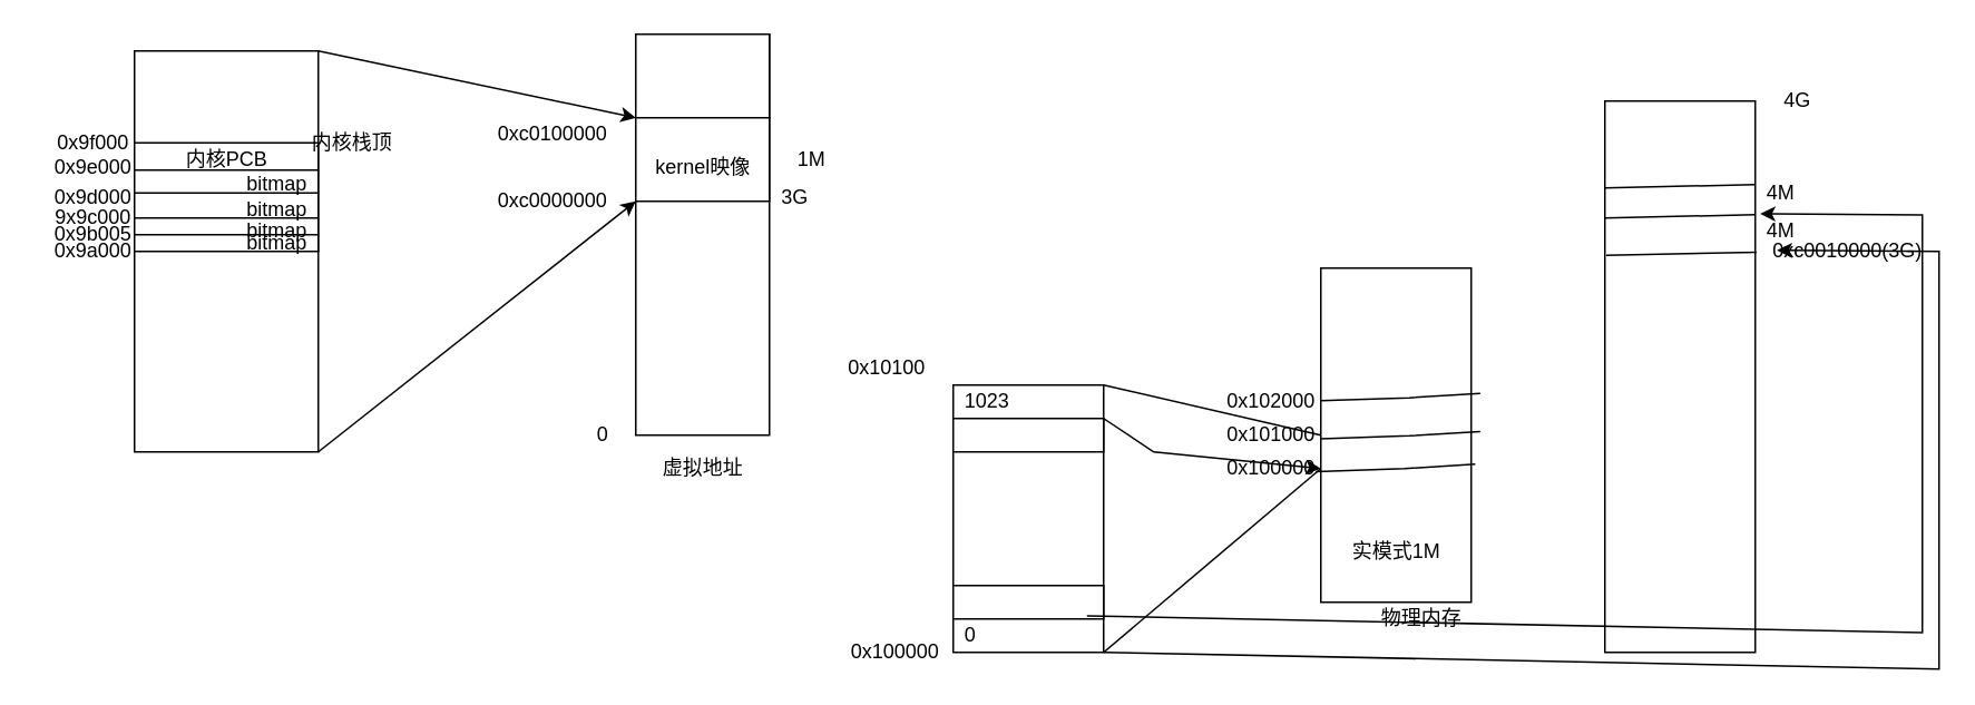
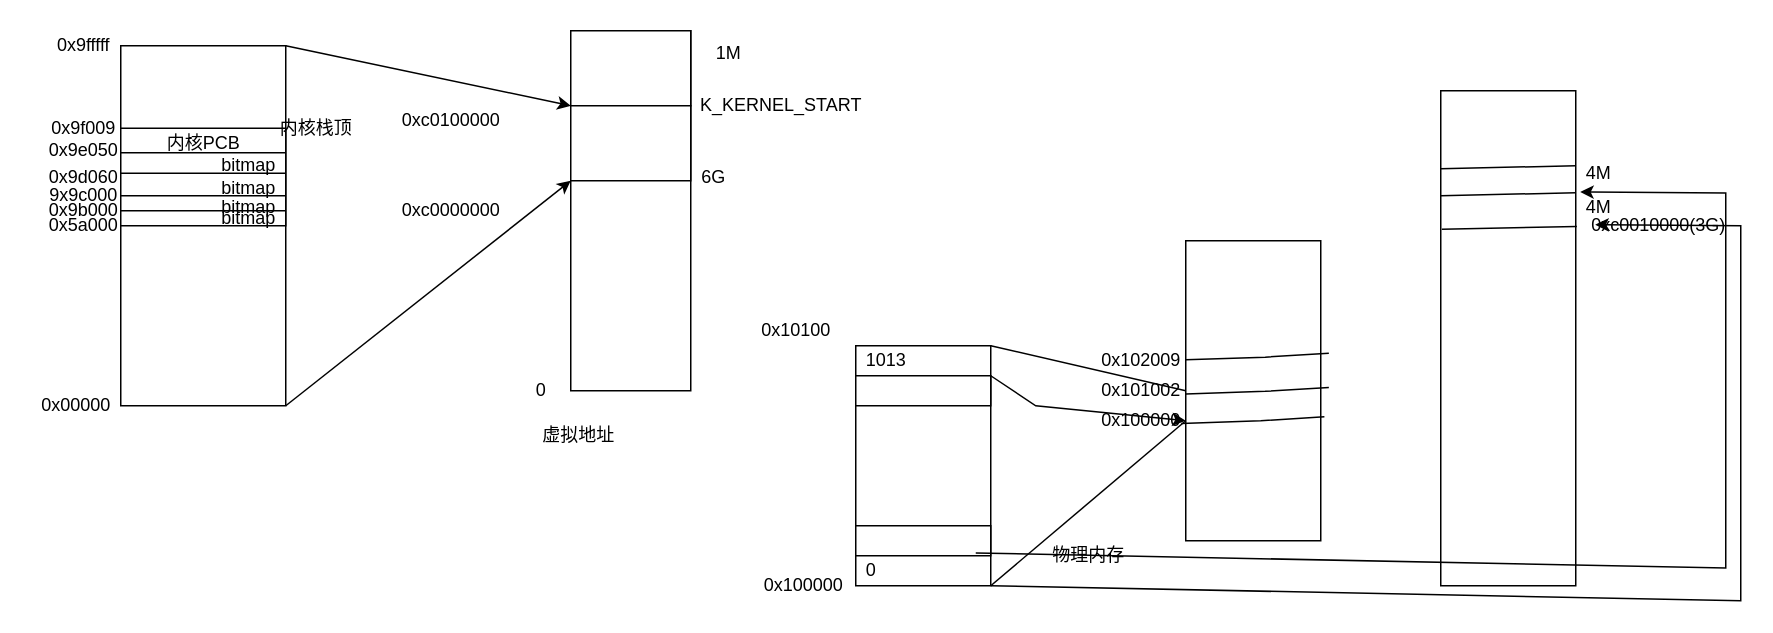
  <mxCell id="0" />
  <mxCell id="1" parent="0" />
  <mxCell id="2" value="" style="rounded=0;whiteSpace=wrap;html=1;" vertex="1" parent="1"><mxGeometry x="380" y="20" width="80" height="240" as="geometry" /></mxCell>
  <mxCell id="3" value="" style="rounded=0;whiteSpace=wrap;html=1;" vertex="1" parent="1"><mxGeometry x="380" y="20" width="80" height="50" as="geometry" /></mxCell>
- <mxCell id="4" value="1M" style="text;html=1;align=center;verticalAlign=middle;resizable=0;points=[];autosize=1;strokeColor=none;fillColor=none;" vertex="1" parent="1"><mxGeometry x="470" y="85" width="30" height="20" as="geometry" /></mxCell>
- <mxCell id="5" value="0xc0000000" style="text;html=1;align=center;verticalAlign=middle;resizable=0;points=[];autosize=1;strokeColor=none;fillColor=none;" vertex="1" parent="1"><mxGeometry x="290" y="110" width="80" height="20" as="geometry" /></mxCell>
+ <mxCell id="4" value="1M" style="text;html=1;align=center;verticalAlign=middle;resizable=0;points=[];autosize=1;strokeColor=none;fillColor=none;" vertex="1" parent="1"><mxGeometry x="470" y="25" width="30" height="20" as="geometry" /></mxCell>
+ <mxCell id="5" value="0xc0000000" style="text;html=1;align=center;verticalAlign=middle;resizable=0;points=[];autosize=1;strokeColor=none;fillColor=none;" vertex="1" parent="1"><mxGeometry x="260" y="130" width="80" height="20" as="geometry" /></mxCell>
  <mxCell id="6" value="" style="rounded=0;whiteSpace=wrap;html=1;" vertex="1" parent="1"><mxGeometry x="380" y="70" width="80" height="50" as="geometry" /></mxCell>
- <mxCell id="7" value="3G" style="text;html=1;align=center;verticalAlign=middle;resizable=0;points=[];autosize=1;strokeColor=none;fillColor=none;" vertex="1" parent="1"><mxGeometry x="460" y="107.5" width="30" height="20" as="geometry" /></mxCell>
+ <mxCell id="7" value="6G" style="text;html=1;align=center;verticalAlign=middle;resizable=0;points=[];autosize=1;strokeColor=none;fillColor=none;" vertex="1" parent="1"><mxGeometry x="460" y="107.5" width="30" height="20" as="geometry" /></mxCell>
  <mxCell id="8" value="0" style="text;html=1;align=center;verticalAlign=middle;resizable=0;points=[];autosize=1;strokeColor=none;fillColor=none;" vertex="1" parent="1"><mxGeometry x="350" y="250" width="20" height="20" as="geometry" /></mxCell>
- <mxCell id="9" value="虚拟地址" style="text;html=1;align=center;verticalAlign=middle;resizable=0;points=[];autosize=1;strokeColor=none;fillColor=none;" vertex="1" parent="1"><mxGeometry x="390" y="270" width="60" height="20" as="geometry" /></mxCell>
- <mxCell id="10" value="kernel映像" style="text;html=1;align=center;verticalAlign=middle;resizable=0;points=[];autosize=1;strokeColor=none;fillColor=none;" vertex="1" parent="1"><mxGeometry x="385" y="90" width="70" height="20" as="geometry" /></mxCell>
- <mxCell id="11" value="0xc0100000" style="text;html=1;align=center;verticalAlign=middle;resizable=0;points=[];autosize=1;strokeColor=none;fillColor=none;" vertex="1" parent="1"><mxGeometry x="290" y="70" width="80" height="20" as="geometry" /></mxCell>
+ <mxCell id="9" value="虚拟地址" style="text;html=1;align=center;verticalAlign=middle;resizable=0;points=[];autosize=1;strokeColor=none;fillColor=none;" vertex="1" parent="1"><mxGeometry x="355" y="280" width="60" height="20" as="geometry" /></mxCell>
+ <mxCell id="11" value="0xc0100000" style="text;html=1;align=center;verticalAlign=middle;resizable=0;points=[];autosize=1;strokeColor=none;fillColor=none;" vertex="1" parent="1"><mxGeometry x="260" y="70" width="80" height="20" as="geometry" /></mxCell>
+ <mxCell id="12" value="K_KERNEL_START" style="text;html=1;align=center;verticalAlign=middle;resizable=0;points=[];autosize=1;strokeColor=none;fillColor=none;" vertex="1" parent="1"><mxGeometry x="460" y="60" width="120" height="20" as="geometry" /></mxCell>
  <mxCell id="13" value="" style="rounded=0;whiteSpace=wrap;html=1;" vertex="1" parent="1"><mxGeometry x="80" y="30" width="110" height="240" as="geometry" /></mxCell>
+ <mxCell id="14" value="0x9fffff" style="text;html=1;align=center;verticalAlign=middle;resizable=0;points=[];autosize=1;strokeColor=none;fillColor=none;" vertex="1" parent="1"><mxGeometry x="30" y="20" width="50" height="20" as="geometry" /></mxCell>
+ <mxCell id="15" value="0x00000" style="text;html=1;align=center;verticalAlign=middle;resizable=0;points=[];autosize=1;strokeColor=none;fillColor=none;" vertex="1" parent="1"><mxGeometry y="260" width="60" height="20" as="geometry" x="20" /></mxCell>
  <mxCell id="16" value="" style="endArrow=classic;html=1;rounded=0;exitX=1;exitY=0;exitDx=0;exitDy=0;entryX=0;entryY=0;entryDx=0;entryDy=0;" edge="1" parent="1" source="13" target="6"><mxGeometry width="50" height="50" relative="1" as="geometry"><mxPoint x="320" y="160" as="sourcePoint" /><mxPoint x="370" y="110" as="targetPoint" /></mxGeometry></mxCell>
  <mxCell id="17" value="" style="endArrow=classic;html=1;rounded=0;exitX=1;exitY=1;exitDx=0;exitDy=0;entryX=0;entryY=1;entryDx=0;entryDy=0;" edge="1" parent="1" source="13" target="6"><mxGeometry width="50" height="50" relative="1" as="geometry"><mxPoint x="320" y="160" as="sourcePoint" /><mxPoint x="370" y="110" as="targetPoint" /></mxGeometry></mxCell>
  <mxCell id="18" value="" style="rounded=0;whiteSpace=wrap;html=1;" vertex="1" parent="1"><mxGeometry x="80" y="85" width="110" height="65" as="geometry" /></mxCell>
- <mxCell id="19" value="0x9f000" style="text;html=1;align=center;verticalAlign=middle;resizable=0;points=[];autosize=1;strokeColor=none;fillColor=none;" vertex="1" parent="1"><mxGeometry x="25" y="75" width="60" height="20" as="geometry" /></mxCell>
- <mxCell id="20" value="0x9a000" style="text;html=1;align=center;verticalAlign=middle;resizable=0;points=[];autosize=1;strokeColor=none;fillColor=none;" vertex="1" parent="1"><mxGeometry x="25" y="140" width="60" height="20" as="geometry" /></mxCell>
+ <mxCell id="19" value="0x9f009" style="text;html=1;align=center;verticalAlign=middle;resizable=0;points=[];autosize=1;strokeColor=none;fillColor=none;" vertex="1" parent="1"><mxGeometry x="25" y="75" width="60" height="20" as="geometry" /></mxCell>
+ <mxCell id="20" value="0x5a000" style="text;html=1;align=center;verticalAlign=middle;resizable=0;points=[];autosize=1;strokeColor=none;fillColor=none;" vertex="1" parent="1"><mxGeometry x="25" y="140" width="60" height="20" as="geometry" /></mxCell>
  <mxCell id="21" value="" style="endArrow=none;html=1;rounded=0;exitX=0;exitY=0.25;exitDx=0;exitDy=0;entryX=1;entryY=0.25;entryDx=0;entryDy=0;" edge="1" parent="1" source="18" target="18"><mxGeometry width="50" height="50" relative="1" as="geometry"><mxPoint x="130" y="160" as="sourcePoint" /><mxPoint x="180" y="110" as="targetPoint" /></mxGeometry></mxCell>
  <mxCell id="22" value="" style="endArrow=none;html=1;rounded=0;exitX=0;exitY=0.25;exitDx=0;exitDy=0;entryX=1;entryY=0.25;entryDx=0;entryDy=0;" edge="1" parent="1"><mxGeometry width="50" height="50" relative="1" as="geometry"><mxPoint x="80" y="115" as="sourcePoint" /><mxPoint x="190" y="115" as="targetPoint" /></mxGeometry></mxCell>
  <mxCell id="23" value="" style="endArrow=none;html=1;rounded=0;exitX=0;exitY=0.25;exitDx=0;exitDy=0;entryX=1;entryY=0.25;entryDx=0;entryDy=0;" edge="1" parent="1"><mxGeometry width="50" height="50" relative="1" as="geometry"><mxPoint x="80" y="140" as="sourcePoint" /><mxPoint x="190" y="140" as="targetPoint" /></mxGeometry></mxCell>
  <mxCell id="24" value="" style="endArrow=none;html=1;rounded=0;exitX=0;exitY=0.25;exitDx=0;exitDy=0;entryX=1;entryY=0.25;entryDx=0;entryDy=0;" edge="1" parent="1"><mxGeometry width="50" height="50" relative="1" as="geometry"><mxPoint x="80" y="130" as="sourcePoint" /><mxPoint x="190" y="130" as="targetPoint" /></mxGeometry></mxCell>
- <mxCell id="25" value="0x9b005" style="text;html=1;align=center;verticalAlign=middle;resizable=0;points=[];autosize=1;strokeColor=none;fillColor=none;" vertex="1" parent="1"><mxGeometry x="25" y="130" width="60" height="20" as="geometry" /></mxCell>
+ <mxCell id="25" value="0x9b000" style="text;html=1;align=center;verticalAlign=middle;resizable=0;points=[];autosize=1;strokeColor=none;fillColor=none;" vertex="1" parent="1"><mxGeometry x="25" y="130" width="60" height="20" as="geometry" /></mxCell>
  <mxCell id="26" value="9x9c000" style="text;html=1;align=center;verticalAlign=middle;resizable=0;points=[];autosize=1;strokeColor=none;fillColor=none;" vertex="1" parent="1"><mxGeometry x="25" y="120" width="60" height="20" as="geometry" /></mxCell>
- <mxCell id="27" value="0x9d000" style="text;html=1;align=center;verticalAlign=middle;resizable=0;points=[];autosize=1;strokeColor=none;fillColor=none;" vertex="1" parent="1"><mxGeometry x="25" y="107.5" width="60" height="20" as="geometry" /></mxCell>
- <mxCell id="28" value="0x9e000" style="text;html=1;align=center;verticalAlign=middle;resizable=0;points=[];autosize=1;strokeColor=none;fillColor=none;" vertex="1" parent="1"><mxGeometry x="25" y="90" width="60" height="20" as="geometry" /></mxCell>
+ <mxCell id="27" value="0x9d060" style="text;html=1;align=center;verticalAlign=middle;resizable=0;points=[];autosize=1;strokeColor=none;fillColor=none;" vertex="1" parent="1"><mxGeometry x="25" y="107.5" width="60" height="20" as="geometry" /></mxCell>
+ <mxCell id="28" value="0x9e050" style="text;html=1;align=center;verticalAlign=middle;resizable=0;points=[];autosize=1;strokeColor=none;fillColor=none;" vertex="1" parent="1"><mxGeometry x="25" y="90" width="60" height="20" as="geometry" /></mxCell>
  <mxCell id="29" value="内核栈顶" style="text;html=1;align=center;verticalAlign=middle;resizable=0;points=[];autosize=1;strokeColor=none;fillColor=none;" vertex="1" parent="1"><mxGeometry x="180" y="75" width="60" height="20" as="geometry" /></mxCell>
  <mxCell id="30" value="内核PCB" style="text;html=1;align=center;verticalAlign=middle;resizable=0;points=[];autosize=1;strokeColor=none;fillColor=none;" vertex="1" parent="1"><mxGeometry x="105" y="85" width="60" height="20" as="geometry" /></mxCell>
  <mxCell id="31" value="bitmap" style="text;html=1;align=center;verticalAlign=middle;resizable=0;points=[];autosize=1;strokeColor=none;fillColor=none;" vertex="1" parent="1"><mxGeometry x="140" y="115" width="50" height="20" as="geometry" /></mxCell>
  <mxCell id="32" value="bitmap" style="text;html=1;align=center;verticalAlign=middle;resizable=0;points=[];autosize=1;strokeColor=none;fillColor=none;" vertex="1" parent="1"><mxGeometry x="140" y="100" width="50" height="20" as="geometry" /></mxCell>
  <mxCell id="33" value="bitmap" style="text;html=1;align=center;verticalAlign=middle;resizable=0;points=[];autosize=1;strokeColor=none;fillColor=none;" vertex="1" parent="1"><mxGeometry x="140" y="127.5" width="50" height="20" as="geometry" /></mxCell>
  <mxCell id="34" value="bitmap" style="text;html=1;align=center;verticalAlign=middle;resizable=0;points=[];autosize=1;strokeColor=none;fillColor=none;" vertex="1" parent="1"><mxGeometry x="140" y="135" width="50" height="20" as="geometry" /></mxCell>
  <mxCell id="35" value="" style="rounded=0;whiteSpace=wrap;html=1;" vertex="1" parent="1"><mxGeometry x="790" y="160" width="90" height="200" as="geometry" /></mxCell>
  <mxCell id="36" value="" style="rounded=0;whiteSpace=wrap;html=1;" vertex="1" parent="1"><mxGeometry x="960" y="60" width="90" height="330" as="geometry" /></mxCell>
  <mxCell id="37" value="" style="endArrow=none;html=1;rounded=0;entryX=1.008;entryY=0.274;entryDx=0;entryDy=0;entryPerimeter=0;exitX=0.008;exitY=0.28;exitDx=0;exitDy=0;exitPerimeter=0;" edge="1" parent="1" source="36" target="36"><mxGeometry width="50" height="50" relative="1" as="geometry"><mxPoint x="970" y="150" as="sourcePoint" /><mxPoint x="1020" y="100" as="targetPoint" /></mxGeometry></mxCell>
  <mxCell id="38" value="0xc0010000(3G)" style="text;html=1;align=center;verticalAlign=middle;resizable=0;points=[];autosize=1;strokeColor=none;fillColor=none;" vertex="1" parent="1"><mxGeometry x="1050" y="140" width="110" height="20" as="geometry" /></mxCell>
- <mxCell id="39" value="4G" style="text;html=1;align=center;verticalAlign=middle;resizable=0;points=[];autosize=1;strokeColor=none;fillColor=none;" vertex="1" parent="1"><mxGeometry x="1060" y="50" width="30" height="20" as="geometry" /></mxCell>
- <mxCell id="40" value="物理内存" style="text;html=1;align=center;verticalAlign=middle;resizable=0;points=[];autosize=1;strokeColor=none;fillColor=none;" vertex="1" parent="1"><mxGeometry x="820" y="360" width="60" height="20" as="geometry" /></mxCell>
+ <mxCell id="40" value="物理内存" style="text;html=1;align=center;verticalAlign=middle;resizable=0;points=[];autosize=1;strokeColor=none;fillColor=none;" vertex="1" parent="1"><mxGeometry x="695" y="360" width="60" height="20" as="geometry" /></mxCell>
  <mxCell id="41" value="" style="endArrow=none;html=1;rounded=0;entryX=1.027;entryY=0.587;entryDx=0;entryDy=0;entryPerimeter=0;exitX=-0.033;exitY=0.609;exitDx=0;exitDy=0;exitPerimeter=0;" edge="1" parent="1" source="35" target="35"><mxGeometry width="50" height="50" relative="1" as="geometry"><mxPoint x="800" y="220" as="sourcePoint" /><mxPoint x="850" y="170" as="targetPoint" /><Array as="points"><mxPoint x="840" y="280" /></Array></mxGeometry></mxCell>
- <mxCell id="42" value="实模式1M" style="text;html=1;align=center;verticalAlign=middle;resizable=0;points=[];autosize=1;strokeColor=none;fillColor=none;" vertex="1" parent="1"><mxGeometry x="800" y="320" width="70" height="20" as="geometry" /></mxCell>
  <mxCell id="43" value="0x100000" style="text;html=1;align=center;verticalAlign=middle;resizable=0;points=[];autosize=1;strokeColor=none;fillColor=none;" vertex="1" parent="1"><mxGeometry x="725" y="270" width="70" height="20" as="geometry" /></mxCell>
- <mxCell id="44" value="0x101000" style="text;html=1;align=center;verticalAlign=middle;resizable=0;points=[];autosize=1;strokeColor=none;fillColor=none;" vertex="1" parent="1"><mxGeometry x="725" y="250" width="70" height="20" as="geometry" /></mxCell>
+ <mxCell id="44" value="0x101002" style="text;html=1;align=center;verticalAlign=middle;resizable=0;points=[];autosize=1;strokeColor=none;fillColor=none;" vertex="1" parent="1"><mxGeometry x="725" y="250" width="70" height="20" as="geometry" /></mxCell>
  <mxCell id="45" value="" style="endArrow=none;html=1;rounded=0;entryX=1.027;entryY=0.587;entryDx=0;entryDy=0;entryPerimeter=0;exitX=-0.033;exitY=0.609;exitDx=0;exitDy=0;exitPerimeter=0;" edge="1" parent="1"><mxGeometry width="50" height="50" relative="1" as="geometry"><mxPoint x="790" y="262.2" as="sourcePoint" /><mxPoint x="885.4" y="257.8" as="targetPoint" /><Array as="points"><mxPoint x="842.97" y="260.4" /></Array></mxGeometry></mxCell>
  <mxCell id="46" value="" style="endArrow=none;html=1;rounded=0;entryX=1.027;entryY=0.587;entryDx=0;entryDy=0;entryPerimeter=0;exitX=-0.033;exitY=0.609;exitDx=0;exitDy=0;exitPerimeter=0;" edge="1" parent="1"><mxGeometry width="50" height="50" relative="1" as="geometry"><mxPoint x="790" y="239.4" as="sourcePoint" /><mxPoint x="885.4" y="235" as="targetPoint" /><Array as="points"><mxPoint x="842.97" y="237.6" /></Array></mxGeometry></mxCell>
- <mxCell id="47" value="0x102000" style="text;html=1;align=center;verticalAlign=middle;resizable=0;points=[];autosize=1;strokeColor=none;fillColor=none;" vertex="1" parent="1"><mxGeometry x="725" y="230" width="70" height="20" as="geometry" /></mxCell>
+ <mxCell id="47" value="0x102009" style="text;html=1;align=center;verticalAlign=middle;resizable=0;points=[];autosize=1;strokeColor=none;fillColor=none;" vertex="1" parent="1"><mxGeometry x="725" y="230" width="70" height="20" as="geometry" /></mxCell>
  <mxCell id="48" value="" style="rounded=0;whiteSpace=wrap;html=1;" vertex="1" parent="1"><mxGeometry x="570" y="230" width="90" height="160" as="geometry" /></mxCell>
  <mxCell id="49" value="0x100000" style="text;html=1;align=center;verticalAlign=middle;resizable=0;points=[];autosize=1;strokeColor=none;fillColor=none;" vertex="1" parent="1"><mxGeometry x="500" y="380" width="70" height="20" as="geometry" /></mxCell>
  <mxCell id="50" value="0x10100" style="text;html=1;align=center;verticalAlign=middle;resizable=0;points=[];autosize=1;strokeColor=none;fillColor=none;" vertex="1" parent="1"><mxGeometry x="500" y="209.5" width="60" height="20" as="geometry" /></mxCell>
  <mxCell id="51" value="" style="endArrow=none;html=1;rounded=0;exitX=1;exitY=0;exitDx=0;exitDy=0;" edge="1" parent="1" source="48"><mxGeometry width="50" height="50" relative="1" as="geometry"><mxPoint x="760" y="300" as="sourcePoint" /><mxPoint x="790" y="260" as="targetPoint" /></mxGeometry></mxCell>
  <mxCell id="52" value="" style="endArrow=none;html=1;rounded=0;exitX=1;exitY=1;exitDx=0;exitDy=0;" edge="1" parent="1" source="48"><mxGeometry width="50" height="50" relative="1" as="geometry"><mxPoint x="760" y="300" as="sourcePoint" /><mxPoint x="790" y="280" as="targetPoint" /></mxGeometry></mxCell>
  <mxCell id="53" value="" style="rounded=0;whiteSpace=wrap;html=1;" vertex="1" parent="1"><mxGeometry x="570" y="350" width="90" height="20" as="geometry" /></mxCell>
  <mxCell id="54" value="" style="rounded=0;whiteSpace=wrap;html=1;" vertex="1" parent="1"><mxGeometry x="570" y="250" width="90" height="20" as="geometry" /></mxCell>
  <mxCell id="55" value="0" style="text;html=1;align=center;verticalAlign=middle;resizable=0;points=[];autosize=1;strokeColor=none;fillColor=none;" vertex="1" parent="1"><mxGeometry x="570" y="370" width="20" height="20" as="geometry" /></mxCell>
- <mxCell id="56" value="1023" style="text;html=1;align=center;verticalAlign=middle;resizable=0;points=[];autosize=1;strokeColor=none;fillColor=none;" vertex="1" parent="1"><mxGeometry x="570" y="230" width="40" height="20" as="geometry" /></mxCell>
+ <mxCell id="56" value="1013" style="text;html=1;align=center;verticalAlign=middle;resizable=0;points=[];autosize=1;strokeColor=none;fillColor=none;" vertex="1" parent="1"><mxGeometry x="570" y="230" width="40" height="20" as="geometry" /></mxCell>
  <mxCell id="57" value="" style="endArrow=none;html=1;rounded=0;entryX=1.008;entryY=0.274;entryDx=0;entryDy=0;entryPerimeter=0;exitX=0.008;exitY=0.28;exitDx=0;exitDy=0;exitPerimeter=0;" edge="1" parent="1"><mxGeometry width="50" height="50" relative="1" as="geometry"><mxPoint x="960" y="130" as="sourcePoint" /><mxPoint x="1050" y="128.02" as="targetPoint" /></mxGeometry></mxCell>
  <mxCell id="58" value="4M" style="text;html=1;align=center;verticalAlign=middle;resizable=0;points=[];autosize=1;strokeColor=none;fillColor=none;" vertex="1" parent="1"><mxGeometry x="1050" y="127.5" width="30" height="20" as="geometry" /></mxCell>
  <mxCell id="59" value="4M" style="text;html=1;align=center;verticalAlign=middle;resizable=0;points=[];autosize=1;strokeColor=none;fillColor=none;" vertex="1" parent="1"><mxGeometry x="1050" y="105" width="30" height="20" as="geometry" /></mxCell>
  <mxCell id="60" value="" style="endArrow=none;html=1;rounded=0;entryX=1.008;entryY=0.274;entryDx=0;entryDy=0;entryPerimeter=0;exitX=0.008;exitY=0.28;exitDx=0;exitDy=0;exitPerimeter=0;" edge="1" parent="1"><mxGeometry width="50" height="50" relative="1" as="geometry"><mxPoint x="960" y="111.98" as="sourcePoint" /><mxPoint x="1050" y="110" as="targetPoint" /></mxGeometry></mxCell>
  <mxCell id="61" value="" style="endArrow=classic;html=1;rounded=0;entryX=0.433;entryY=1.092;entryDx=0;entryDy=0;entryPerimeter=0;" edge="1" parent="1" target="58"><mxGeometry width="50" height="50" relative="1" as="geometry"><mxPoint x="660" y="390" as="sourcePoint" /><mxPoint x="1160" y="50" as="targetPoint" /><Array as="points"><mxPoint x="1160" y="400" /><mxPoint x="1160" y="150" /></Array></mxGeometry></mxCell>
  <mxCell id="62" value="" style="endArrow=classic;html=1;rounded=0;entryX=0.433;entryY=1.092;entryDx=0;entryDy=0;entryPerimeter=0;" edge="1" parent="1"><mxGeometry width="50" height="50" relative="1" as="geometry"><mxPoint x="650" y="368.16" as="sourcePoint" /><mxPoint x="1052.99" y="127.5" as="targetPoint" /><Array as="points"><mxPoint x="1150" y="378.16" /><mxPoint x="1150" y="128.16" /></Array></mxGeometry></mxCell>
  <mxCell id="63" value="" style="endArrow=classic;html=1;rounded=0;exitX=1;exitY=0;exitDx=0;exitDy=0;" edge="1" parent="1" source="54"><mxGeometry width="50" height="50" relative="1" as="geometry"><mxPoint x="660" y="300" as="sourcePoint" /><mxPoint x="790" y="280" as="targetPoint" /><Array as="points"><mxPoint x="690" y="270" /></Array></mxGeometry></mxCell>
